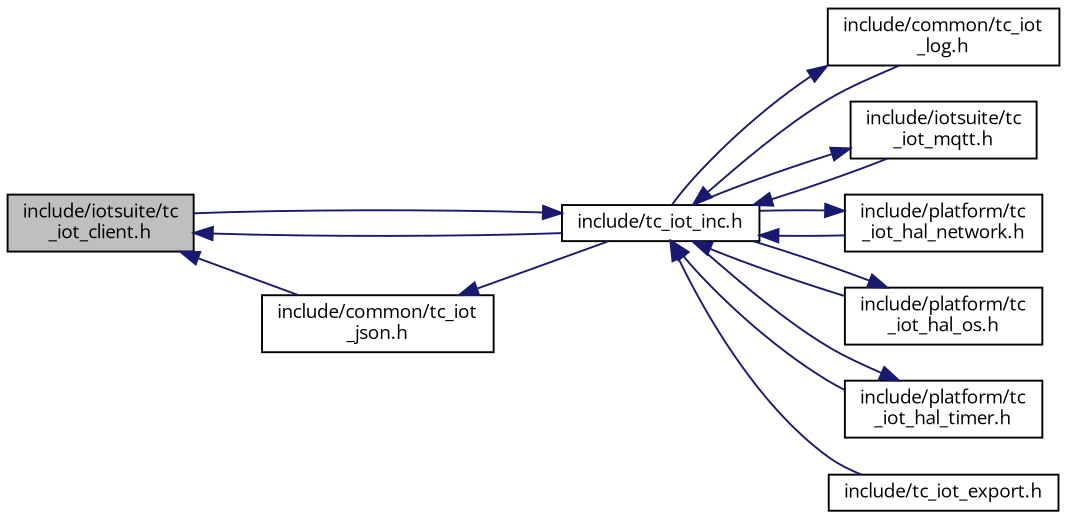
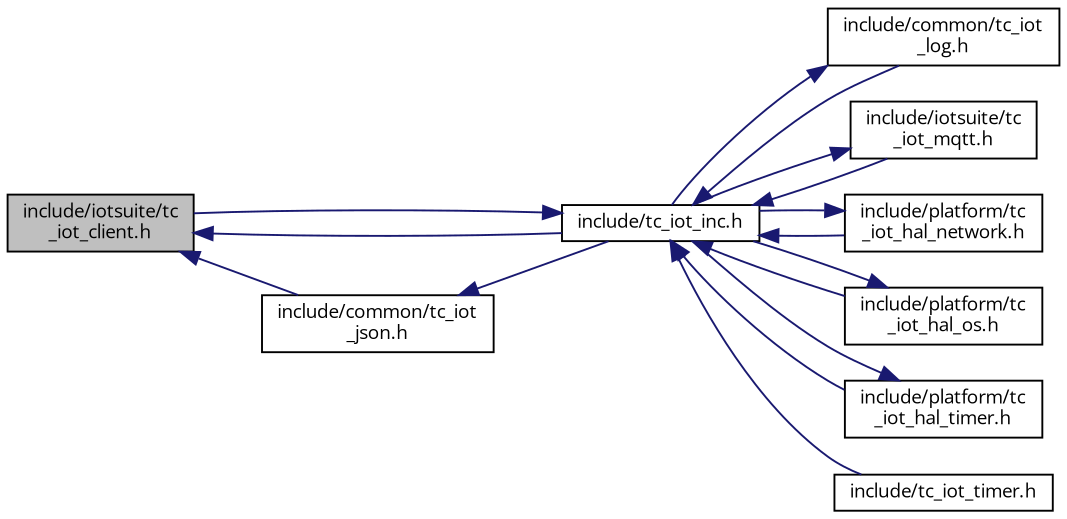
  digraph {
    fontname="Open Sans"
    rankdir=LR
    node [color=black fillcolor=white fontname="Open Sans" fontsize=10 shape=record style=filled]
    edge [color=midnightblue dir=back fontname="Open Sans" fontsize=10 labelfontname=Helvetica labelfontsize=10 style=solid]
    n1 [fillcolor=grey75 fontcolor=black height=0.2 label="include/iotsuite/tc\l_iot_client.h" width=0.4]
    n2 [height=0.2 label="include/tc_iot_inc.h" width=0.4]
    n3 [height=0.2 label="include/common/tc_iot\l_json.h" width=0.4]
    n4 [height=0.2 label="include/common/tc_iot\l_log.h" width=0.4]
    n5 [height=0.2 label="include/iotsuite/tc\l_iot_mqtt.h" width=0.4]
    n6 [height=0.2 label="include/platform/tc\l_iot_hal_network.h" width=0.4]
    n7 [height=0.2 label="include/platform/tc\l_iot_hal_os.h" width=0.4]
    n8 [height=0.2 label="include/platform/tc\l_iot_hal_timer.h" width=0.4]
-   n9 [height=0.2 label="include/tc_iot_export.h" width=0.4]
+   n9 [height=0.2 label="include/tc_iot_timer.h" width=0.4]
    n1 -> n2
    n1 -> n3
    n2 -> n1
    n2 -> n4
    n2 -> n5
    n2 -> n6
    n2 -> n7
    n2 -> n8
    n2 -> n9
    n3 -> n2
    n4 -> n2
    n5 -> n2
    n6 -> n2
    n7 -> n2
    n8 -> n2
  }
